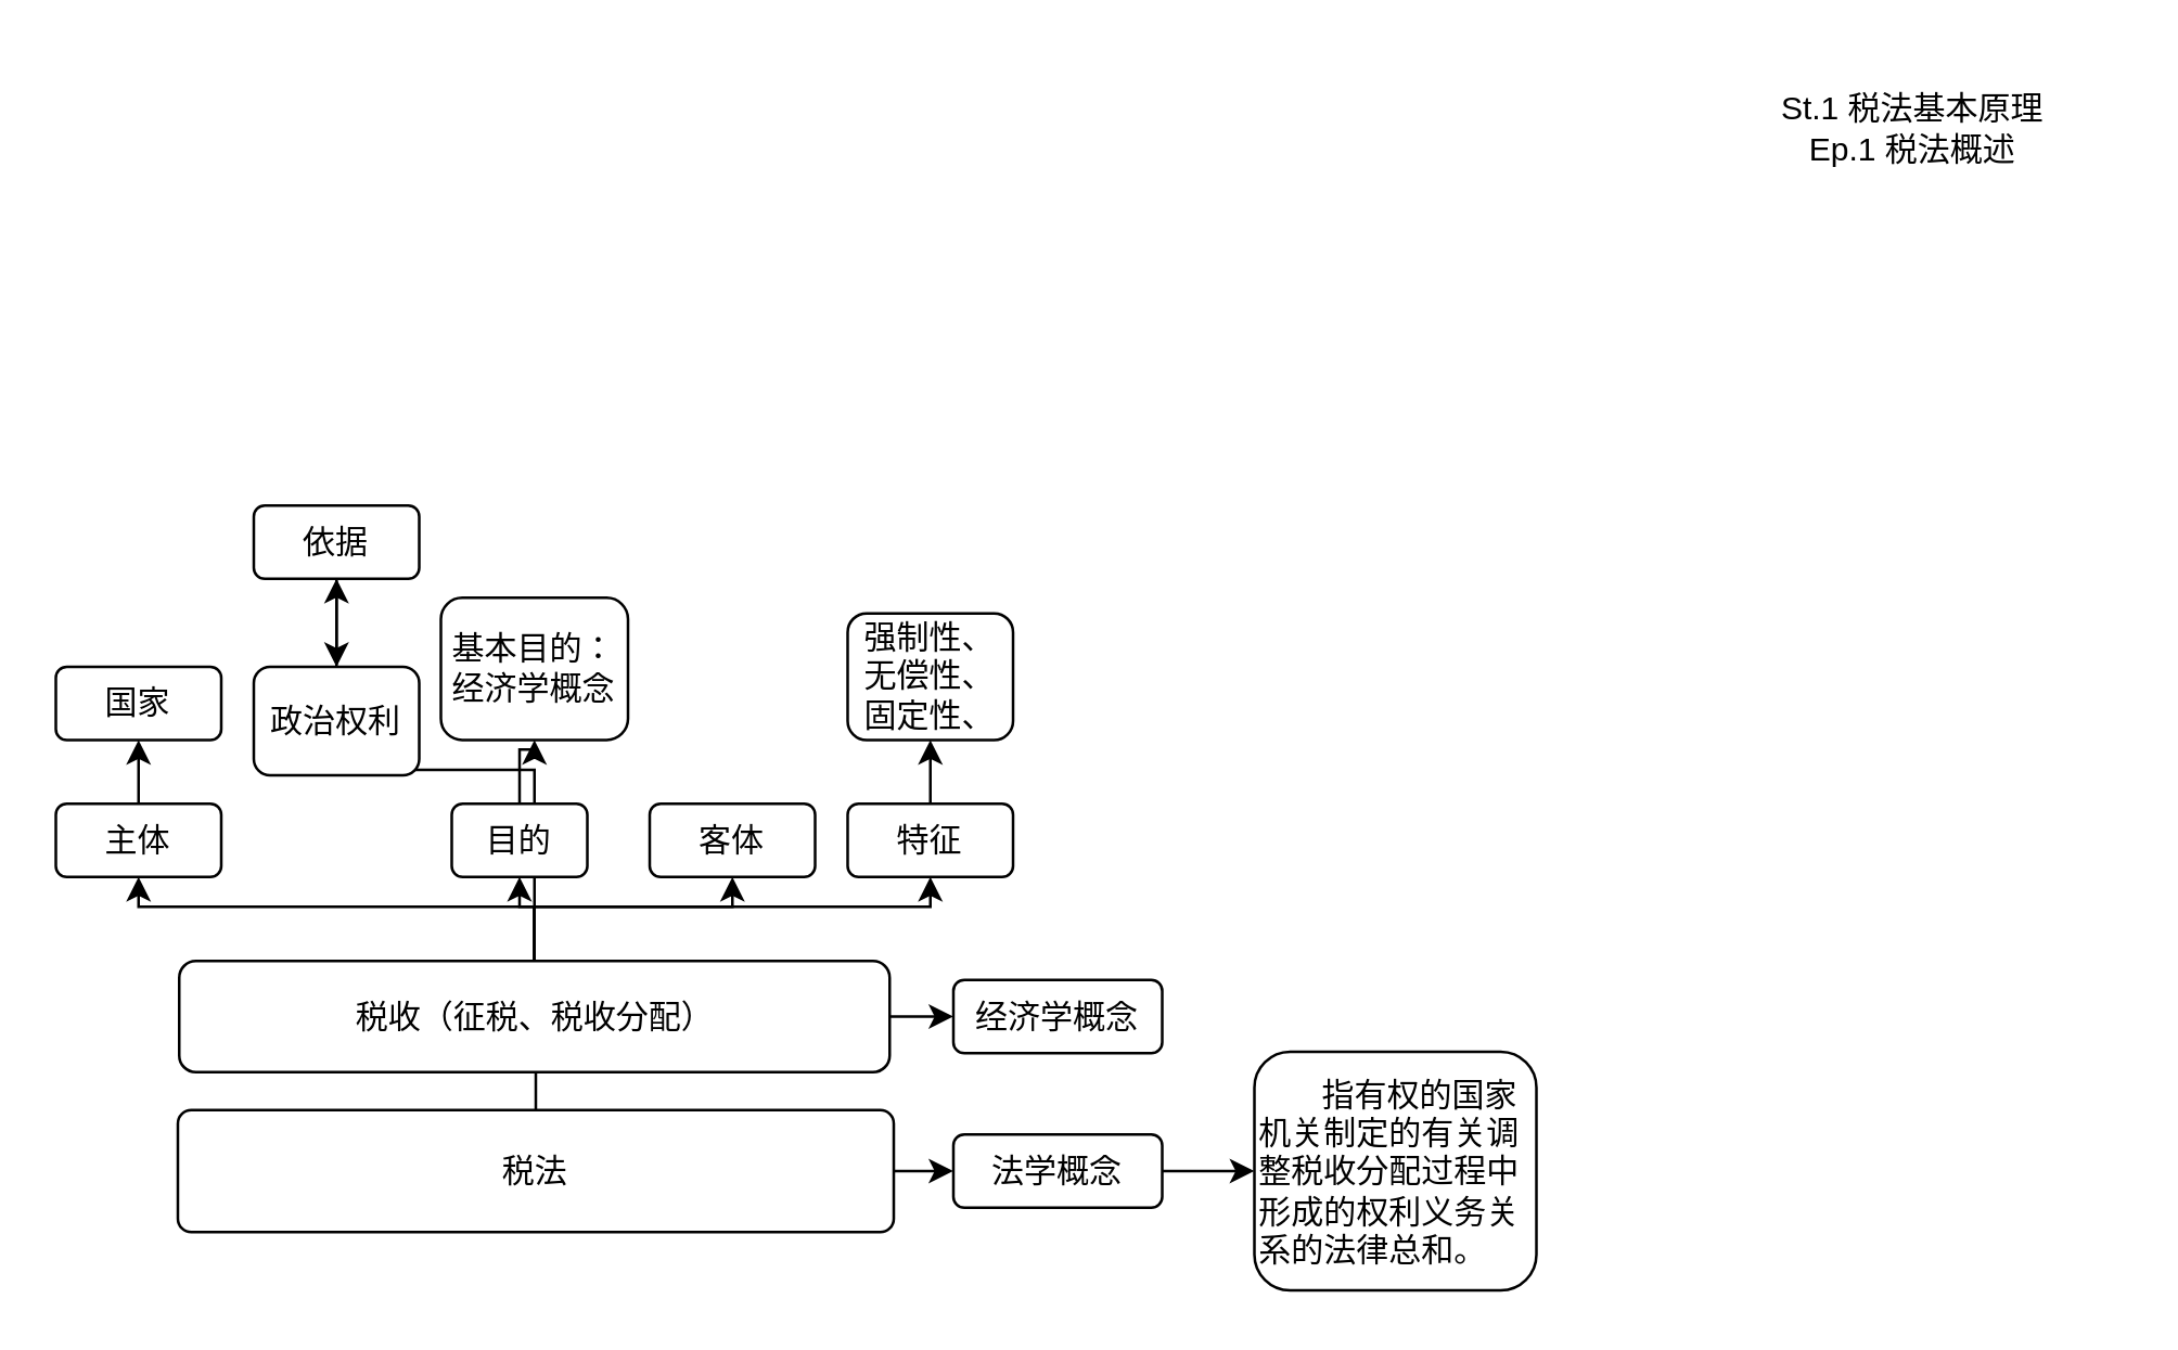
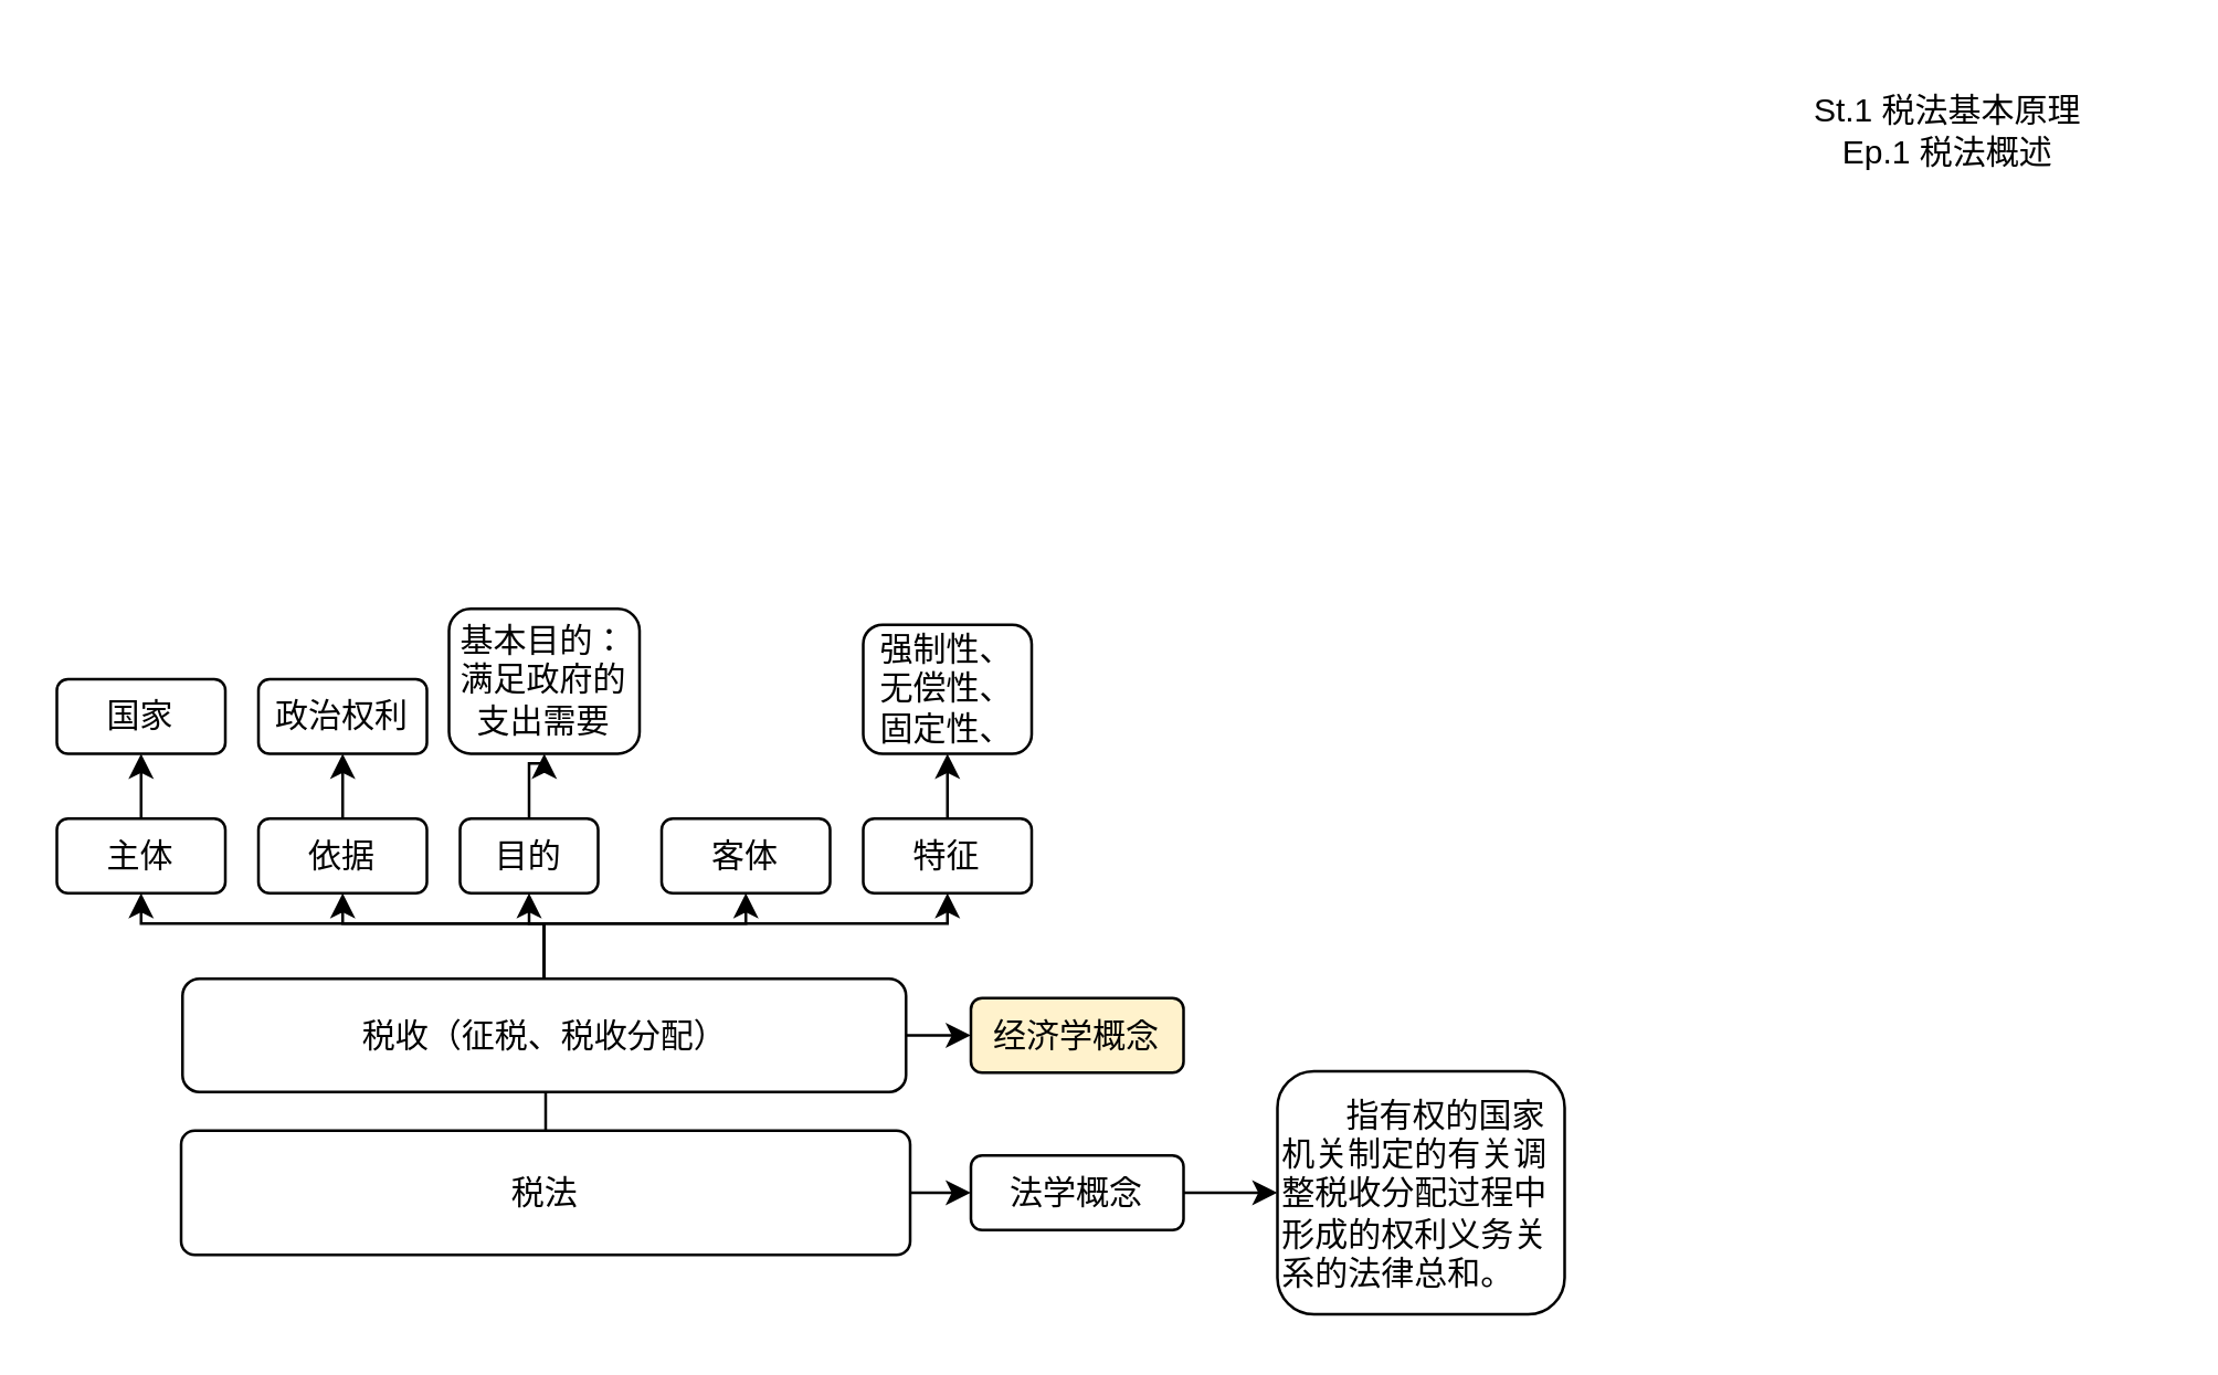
  <mxCell id="0" />
  <mxCell id="1" parent="0" />
  <mxCell id="2" value="St.1 税法基本原理&lt;br&gt;Ep.1&amp;nbsp;税法概述" style="text;html=1;strokeColor=none;fillColor=none;align=center;verticalAlign=middle;whiteSpace=wrap;rounded=0;" parent="1" vertex="1"><mxGeometry x="629" y="20" width="152" height="53" as="geometry" /></mxCell>
  <mxCell id="3" value="" style="edgeStyle=orthogonalEdgeStyle;rounded=0;orthogonalLoop=1;jettySize=auto;html=1;" parent="1" source="5" target="12" edge="1"><mxGeometry relative="1" as="geometry" /></mxCell>
  <mxCell id="4" style="edgeStyle=orthogonalEdgeStyle;rounded=0;orthogonalLoop=1;jettySize=auto;html=1;entryX=0;entryY=0.5;entryDx=0;entryDy=0;" parent="1" source="5" target="28" edge="1"><mxGeometry relative="1" as="geometry" /></mxCell>
  <mxCell id="5" value="税法" style="rounded=1;whiteSpace=wrap;html=1;arcSize=11;" parent="1" vertex="1"><mxGeometry x="65" y="409" width="264" height="45" as="geometry" /></mxCell>
  <mxCell id="6" value="" style="edgeStyle=orthogonalEdgeStyle;rounded=0;orthogonalLoop=1;jettySize=auto;html=1;" parent="1" source="12" target="14" edge="1"><mxGeometry relative="1" as="geometry" /></mxCell>
  <mxCell id="7" style="edgeStyle=orthogonalEdgeStyle;rounded=0;orthogonalLoop=1;jettySize=auto;html=1;entryX=0.5;entryY=1;entryDx=0;entryDy=0;" parent="1" source="12" target="16" edge="1"><mxGeometry relative="1" as="geometry" /></mxCell>
  <mxCell id="8" style="edgeStyle=orthogonalEdgeStyle;rounded=0;orthogonalLoop=1;jettySize=auto;html=1;entryX=0.5;entryY=1;entryDx=0;entryDy=0;" parent="1" source="12" target="18" edge="1"><mxGeometry relative="1" as="geometry" /></mxCell>
  <mxCell id="9" style="edgeStyle=orthogonalEdgeStyle;rounded=0;orthogonalLoop=1;jettySize=auto;html=1;entryX=0.5;entryY=1;entryDx=0;entryDy=0;" parent="1" source="12" target="19" edge="1"><mxGeometry relative="1" as="geometry" /></mxCell>
  <mxCell id="10" style="edgeStyle=orthogonalEdgeStyle;rounded=0;orthogonalLoop=1;jettySize=auto;html=1;entryX=0.5;entryY=1;entryDx=0;entryDy=0;" parent="1" source="12" target="21" edge="1"><mxGeometry relative="1" as="geometry" /></mxCell>
  <mxCell id="11" value="" style="edgeStyle=orthogonalEdgeStyle;rounded=0;orthogonalLoop=1;jettySize=auto;html=1;" parent="1" source="12" target="26" edge="1"><mxGeometry relative="1" as="geometry" /></mxCell>
  <mxCell id="12" value="税收（征税、税收分配）" style="rounded=1;whiteSpace=wrap;html=1;" parent="1" vertex="1"><mxGeometry x="65.5" y="354" width="262" height="41" as="geometry" /></mxCell>
  <mxCell id="13" value="" style="edgeStyle=orthogonalEdgeStyle;rounded=0;orthogonalLoop=1;jettySize=auto;html=1;" parent="1" source="14" target="22" edge="1"><mxGeometry relative="1" as="geometry" /></mxCell>
  <mxCell id="14" value="主体" style="rounded=1;whiteSpace=wrap;html=1;" parent="1" vertex="1"><mxGeometry x="20" y="296" width="61" height="27" as="geometry" /></mxCell>
  <mxCell id="15" value="" style="edgeStyle=orthogonalEdgeStyle;rounded=0;orthogonalLoop=1;jettySize=auto;html=1;" parent="1" source="16" target="23" edge="1"><mxGeometry relative="1" as="geometry" /></mxCell>
- <mxCell id="16" value="依据" style="rounded=1;whiteSpace=wrap;html=1;" parent="1" vertex="1"><mxGeometry x="93" y="186" width="61" height="27" as="geometry" /></mxCell>
+ <mxCell id="16" value="依据" style="rounded=1;whiteSpace=wrap;html=1;" parent="1" vertex="1"><mxGeometry x="93" y="296" width="61" height="27" as="geometry" /></mxCell>
  <mxCell id="17" value="" style="edgeStyle=orthogonalEdgeStyle;rounded=0;orthogonalLoop=1;jettySize=auto;html=1;" parent="1" source="18" target="24" edge="1"><mxGeometry relative="1" as="geometry" /></mxCell>
  <mxCell id="18" value="目的" style="rounded=1;whiteSpace=wrap;html=1;" parent="1" vertex="1"><mxGeometry x="166" y="296" width="50" height="27" as="geometry" /></mxCell>
  <mxCell id="19" value="客体" style="rounded=1;whiteSpace=wrap;html=1;" parent="1" vertex="1"><mxGeometry x="239" y="296" width="61" height="27" as="geometry" /></mxCell>
  <mxCell id="20" style="edgeStyle=orthogonalEdgeStyle;rounded=0;orthogonalLoop=1;jettySize=auto;html=1;entryX=0.5;entryY=1;entryDx=0;entryDy=0;" parent="1" source="21" target="25" edge="1"><mxGeometry relative="1" as="geometry" /></mxCell>
  <mxCell id="21" value="特征" style="rounded=1;whiteSpace=wrap;html=1;" parent="1" vertex="1"><mxGeometry x="312" y="296" width="61" height="27" as="geometry" /></mxCell>
  <mxCell id="22" value="国家" style="rounded=1;whiteSpace=wrap;html=1;" parent="1" vertex="1"><mxGeometry x="20" y="245.5" width="61" height="27" as="geometry" /></mxCell>
- <mxCell id="23" value="政治权利" style="rounded=1;whiteSpace=wrap;html=1;" parent="1" vertex="1"><mxGeometry x="93" y="245.5" width="61" height="40" as="geometry" /></mxCell>
- <mxCell id="24" value="基本目的：&lt;br&gt;经济学概念" style="rounded=1;whiteSpace=wrap;html=1;" parent="1" vertex="1"><mxGeometry x="162" y="220" width="69" height="52.5" as="geometry" /></mxCell>
+ <mxCell id="23" value="政治权利" style="rounded=1;whiteSpace=wrap;html=1;" parent="1" vertex="1"><mxGeometry x="93" y="245.5" width="61" height="27" as="geometry" /></mxCell>
+ <mxCell id="24" value="基本目的：&lt;br&gt;满足政府的支出需要" style="rounded=1;whiteSpace=wrap;html=1;" parent="1" vertex="1"><mxGeometry x="162" y="220" width="69" height="52.5" as="geometry" /></mxCell>
  <mxCell id="25" value="强制性、无偿性、固定性、" style="rounded=1;whiteSpace=wrap;html=1;" parent="1" vertex="1"><mxGeometry x="312" y="225.75" width="61" height="46.75" as="geometry" /></mxCell>
- <mxCell id="26" value="经济学概念" style="rounded=1;whiteSpace=wrap;html=1;" parent="1" vertex="1"><mxGeometry x="351" y="361" width="77" height="27" as="geometry" /></mxCell>
+ <mxCell id="26" value="经济学概念" style="rounded=1;whiteSpace=wrap;html=1;fillColor=#fff2cc;" parent="1" vertex="1"><mxGeometry x="351" y="361" width="77" height="27" as="geometry" /></mxCell>
  <mxCell id="27" value="" style="edgeStyle=orthogonalEdgeStyle;rounded=0;orthogonalLoop=1;jettySize=auto;html=1;" parent="1" source="28" target="29" edge="1"><mxGeometry relative="1" as="geometry" /></mxCell>
  <mxCell id="28" value="法学概念" style="rounded=1;whiteSpace=wrap;html=1;" parent="1" vertex="1"><mxGeometry x="351" y="418" width="77" height="27" as="geometry" /></mxCell>
  <mxCell id="29" value="&lt;span&gt;&amp;nbsp; &amp;nbsp; &amp;nbsp; &amp;nbsp;指有权的国家机关制定的有关调整税收分配过程中形成的权利义务关系的法律总和。&lt;/span&gt;" style="whiteSpace=wrap;html=1;rounded=1;align=left;" parent="1" vertex="1"><mxGeometry x="462" y="387.5" width="104" height="88" as="geometry" /></mxCell>
